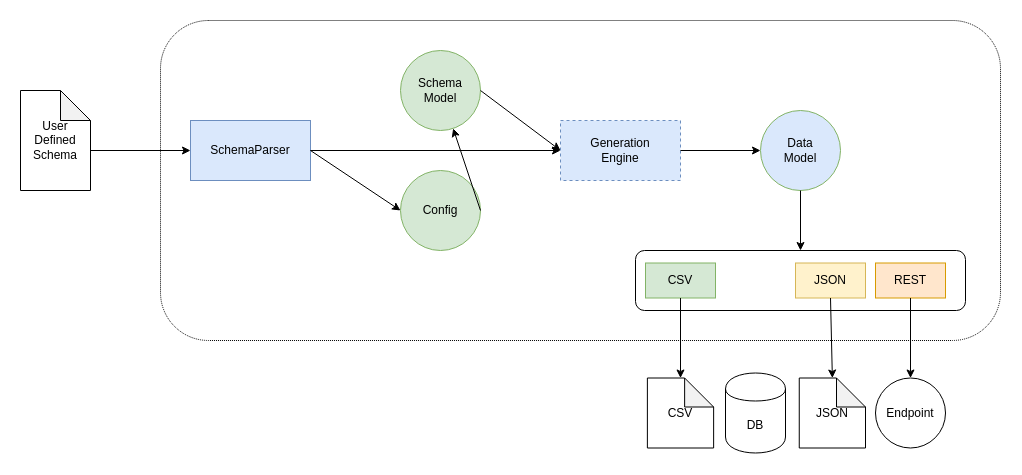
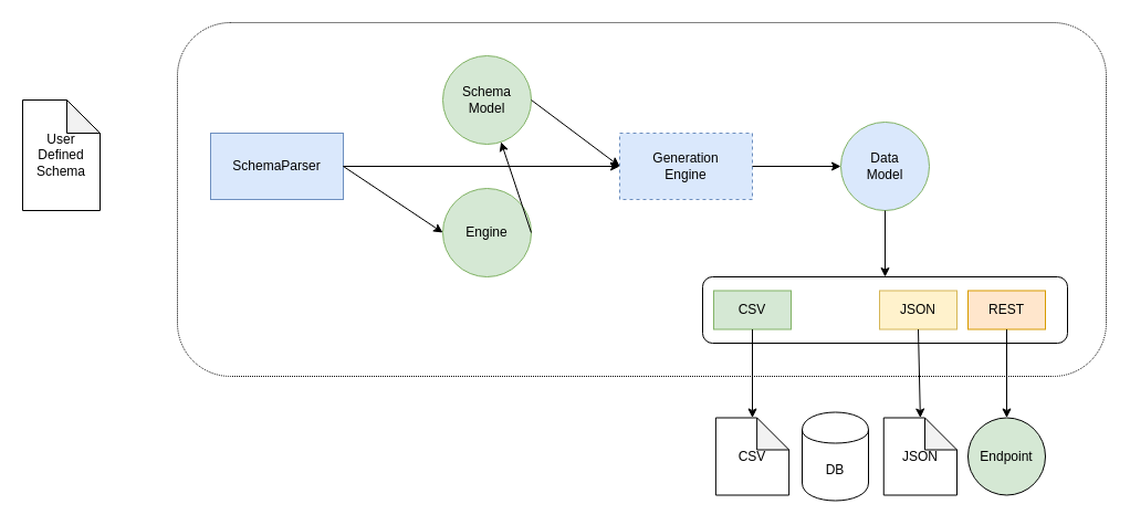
  <mxCell id="0" />
  <mxCell id="1" parent="0" />
  <mxCell id="2" value="" style="rounded=1;whiteSpace=wrap;html=1;dashed=1;dashPattern=1 1;" parent="1" vertex="1"><mxGeometry x="160" y="20" width="840" height="320" as="geometry" /></mxCell>
  <mxCell id="3" value="" style="rounded=1;whiteSpace=wrap;html=1;" parent="1" vertex="1"><mxGeometry x="635" y="250" width="330" height="60" as="geometry" /></mxCell>
  <mxCell id="4" value="&lt;div&gt;SchemaParser&lt;/div&gt;" style="rounded=0;whiteSpace=wrap;html=1;fillColor=#dae8fc;strokeColor=#6c8ebf;" parent="1" vertex="1"><mxGeometry x="190" y="120" width="120" height="60" as="geometry" /></mxCell>
  <mxCell id="5" value="&lt;div&gt;User&lt;/div&gt;&lt;div&gt;Defined&lt;/div&gt;&lt;div&gt;Schema&lt;br&gt;&lt;/div&gt;" style="shape=note;whiteSpace=wrap;html=1;backgroundOutline=1;darkOpacity=0.05;" parent="1" vertex="1"><mxGeometry x="20" y="90" width="70" height="100" as="geometry" /></mxCell>
  <mxCell id="6" value="Schema Model" style="ellipse;whiteSpace=wrap;html=1;aspect=fixed;fillColor=#d5e8d4;strokeColor=#82b366;" parent="1" vertex="1"><mxGeometry x="400" y="50" width="80" height="80" as="geometry" /></mxCell>
- <mxCell id="7" value="Config" style="ellipse;whiteSpace=wrap;html=1;aspect=fixed;fillColor=#d5e8d4;strokeColor=#82b366;" parent="1" vertex="1"><mxGeometry x="400" y="170" width="80" height="80" as="geometry" /></mxCell>
+ <mxCell id="7" value="Engine" style="ellipse;whiteSpace=wrap;html=1;aspect=fixed;fillColor=#d5e8d4;strokeColor=#82b366;" parent="1" vertex="1"><mxGeometry x="400" y="170" width="80" height="80" as="geometry" /></mxCell>
  <mxCell id="8" value="&lt;div&gt;Generation&lt;/div&gt;&lt;div&gt;Engine&lt;br&gt;&lt;/div&gt;" style="rounded=0;whiteSpace=wrap;html=1;fillColor=#dae8fc;strokeColor=#6c8ebf;dashed=1;" parent="1" vertex="1"><mxGeometry x="560" y="120" width="120" height="60" as="geometry" /></mxCell>
  <mxCell id="9" value="" style="endArrow=classic;html=1;entryX=0;entryY=0.5;entryDx=0;entryDy=0;exitX=1;exitY=0.5;exitDx=0;exitDy=0;" parent="1" source="6" target="8" edge="1"><mxGeometry width="50" height="50" relative="1" as="geometry"><mxPoint x="480" y="70" as="sourcePoint" /><mxPoint x="570" y="210" as="targetPoint" /></mxGeometry></mxCell>
  <mxCell id="10" value="" style="endArrow=classic;html=1;exitX=1;exitY=0.5;exitDx=0;exitDy=0;" parent="1" source="7" target="6" edge="1"><mxGeometry width="50" height="50" relative="1" as="geometry"><mxPoint x="520" y="260" as="sourcePoint" /><mxPoint x="570" y="210" as="targetPoint" /></mxGeometry></mxCell>
  <mxCell id="11" value="" style="endArrow=classic;html=1;exitX=1;exitY=0.5;exitDx=0;exitDy=0;entryX=0;entryY=0.5;entryDx=0;entryDy=0;" parent="1" source="4" edge="1" target="7"><mxGeometry width="50" height="50" relative="1" as="geometry"><mxPoint x="320" y="210" as="sourcePoint" /><mxPoint x="400" y="210" as="targetPoint" /></mxGeometry></mxCell>
  <mxCell id="12" value="" style="endArrow=classic;html=1;exitX=1;exitY=0.5;exitDx=0;exitDy=0;" parent="1" source="4" target="8" edge="1"><mxGeometry width="50" height="50" relative="1" as="geometry"><mxPoint x="520" y="260" as="sourcePoint" /><mxPoint x="570" y="210" as="targetPoint" /></mxGeometry></mxCell>
  <mxCell id="13" value="&lt;div&gt;Data&lt;/div&gt;&lt;div&gt;Model&lt;br&gt;&lt;/div&gt;" style="ellipse;whiteSpace=wrap;html=1;aspect=fixed;fillColor=#dae8fc;strokeColor=#82b366;" parent="1" vertex="1"><mxGeometry x="760" y="110" width="80" height="80" as="geometry" /></mxCell>
  <mxCell id="14" value="" style="endArrow=classic;html=1;entryX=0;entryY=0.5;entryDx=0;entryDy=0;exitX=1;exitY=0.5;exitDx=0;exitDy=0;" parent="1" source="8" target="13" edge="1"><mxGeometry width="50" height="50" relative="1" as="geometry"><mxPoint x="520" y="260" as="sourcePoint" /><mxPoint x="570" y="210" as="targetPoint" /></mxGeometry></mxCell>
  <mxCell id="15" value="CSV" style="rounded=0;whiteSpace=wrap;html=1;fillColor=#d5e8d4;strokeColor=#82b366;" parent="1" vertex="1"><mxGeometry x="645" y="262.5" width="70" height="35" as="geometry" /></mxCell>
  <mxCell id="16" value="CSV" style="shape=note;whiteSpace=wrap;html=1;backgroundOutline=1;darkOpacity=0.05;size=29;" parent="1" vertex="1"><mxGeometry x="646.88" y="377.5" width="66.25" height="70" as="geometry" /></mxCell>
  <mxCell id="17" value="" style="endArrow=classic;html=1;entryX=0.5;entryY=0;entryDx=0;entryDy=0;entryPerimeter=0;exitX=0.5;exitY=1;exitDx=0;exitDy=0;" parent="1" source="15" target="16" edge="1"><mxGeometry width="50" height="50" relative="1" as="geometry"><mxPoint x="475" y="262.5" as="sourcePoint" /><mxPoint x="525" y="212.5" as="targetPoint" /></mxGeometry></mxCell>
  <mxCell id="18" value="JSON" style="rounded=0;whiteSpace=wrap;html=1;fillColor=#fff2cc;strokeColor=#d6b656;" parent="1" vertex="1"><mxGeometry x="795" y="262.5" width="70" height="35" as="geometry" /></mxCell>
  <mxCell id="19" value="REST" style="rounded=0;whiteSpace=wrap;html=1;fillColor=#ffe6cc;strokeColor=#d79b00;" parent="1" vertex="1"><mxGeometry x="875" y="262.5" width="70" height="35" as="geometry" /></mxCell>
  <mxCell id="20" value="DB" style="shape=cylinder;whiteSpace=wrap;html=1;boundedLbl=1;backgroundOutline=1;" parent="1" vertex="1"><mxGeometry x="725" y="372.5" width="60" height="80" as="geometry" /></mxCell>
  <mxCell id="21" value="JSON" style="shape=note;whiteSpace=wrap;html=1;backgroundOutline=1;darkOpacity=0.05;size=29;" parent="1" vertex="1"><mxGeometry x="798.75" y="377.5" width="66.25" height="70" as="geometry" /></mxCell>
- <mxCell id="22" value="Endpoint" style="ellipse;whiteSpace=wrap;html=1;aspect=fixed;" parent="1" vertex="1"><mxGeometry x="875" y="377.5" width="70" height="70" as="geometry" /></mxCell>
+ <mxCell id="22" value="Endpoint" style="ellipse;whiteSpace=wrap;html=1;aspect=fixed;fillColor=#d5e8d4;" parent="1" vertex="1"><mxGeometry x="875" y="377.5" width="70" height="70" as="geometry" /></mxCell>
  <mxCell id="23" value="" style="endArrow=classic;html=1;entryX=0.5;entryY=0;entryDx=0;entryDy=0;entryPerimeter=0;exitX=0.5;exitY=1;exitDx=0;exitDy=0;" parent="1" source="18" target="21" edge="1"><mxGeometry width="50" height="50" relative="1" as="geometry"><mxPoint x="595" y="312.5" as="sourcePoint" /><mxPoint x="645" y="262.5" as="targetPoint" /></mxGeometry></mxCell>
  <mxCell id="24" value="" style="endArrow=classic;html=1;entryX=0.5;entryY=0;entryDx=0;entryDy=0;exitX=0.5;exitY=1;exitDx=0;exitDy=0;" parent="1" source="19" target="22" edge="1"><mxGeometry width="50" height="50" relative="1" as="geometry"><mxPoint x="595" y="312.5" as="sourcePoint" /><mxPoint x="645" y="262.5" as="targetPoint" /></mxGeometry></mxCell>
  <mxCell id="25" value="" style="endArrow=classic;html=1;entryX=0.5;entryY=0;entryDx=0;entryDy=0;exitX=0.5;exitY=1;exitDx=0;exitDy=0;" parent="1" source="13" target="3" edge="1"><mxGeometry width="50" height="50" relative="1" as="geometry"><mxPoint x="640" y="310" as="sourcePoint" /><mxPoint x="690" y="260" as="targetPoint" /></mxGeometry></mxCell>
- <mxCell id="26" value="" style="endArrow=classic;html=1;entryX=0;entryY=0.5;entryDx=0;entryDy=0;exitX=0;exitY=0;exitDx=70;exitDy=60;exitPerimeter=0;" edge="1" parent="1" source="5" target="4"><mxGeometry width="50" height="50" relative="1" as="geometry"><mxPoint x="100" y="150" as="sourcePoint" /><mxPoint x="600" y="290" as="targetPoint" /></mxGeometry></mxCell>
